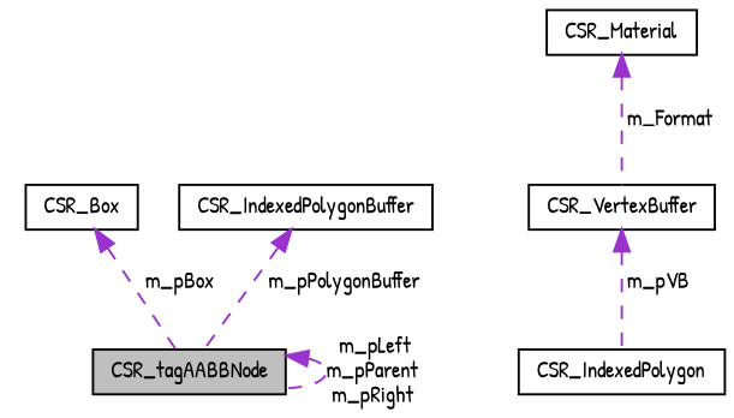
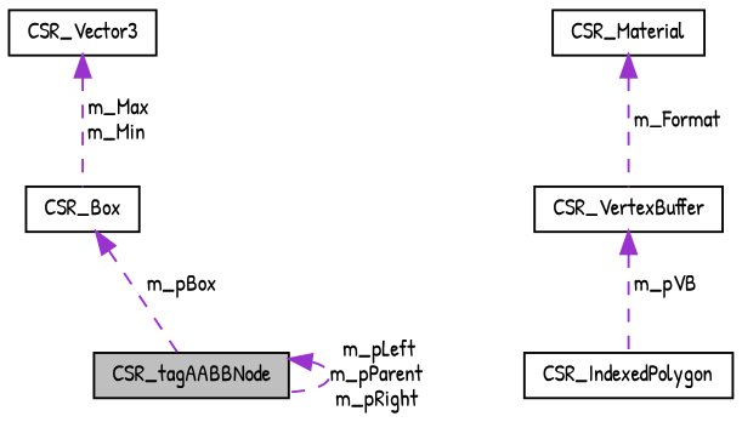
  digraph {
    fontname="Patrick Hand"
    node [color=black fillcolor=white fontname="Patrick Hand" fontsize=10 shape=record style=filled]
    edge [color=darkorchid3 dir=back fontname="Patrick Hand" fontsize=10 labelfontname=Helvetica labelfontsize=10 style=dashed]
    n1 [fillcolor=grey75 fontcolor=black height=0.2 label=CSR_tagAABBNode width=0.4]
    n2 [height=0.2 label=CSR_Box width=0.4]
-   n4 [height=0.2 label=CSR_IndexedPolygonBuffer width=0.4]
+   n3 [height=0.2 label=CSR_Vector3 width=0.4]
    n5 [height=0.2 label=CSR_IndexedPolygon width=0.4]
    n6 [height=0.2 label=CSR_VertexBuffer width=0.4]
    n7 [height=0.2 label=CSR_Material width=0.4]
    n1 -> n1 [label=" m_pLeft\nm_pParent\nm_pRight"]
    n2 -> n1 [label=" m_pBox"]
-   n4 -> n1 [label=" m_pPolygonBuffer"]
+   n3 -> n2 [label=" m_Max\nm_Min"]
    n6 -> n5 [label=" m_pVB"]
    n7 -> n6 [label=" m_Format"]
  }
